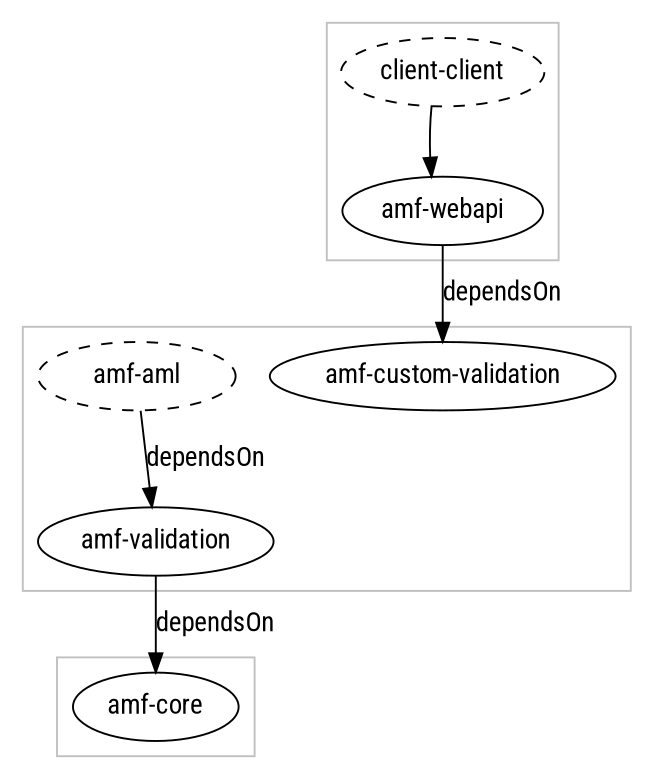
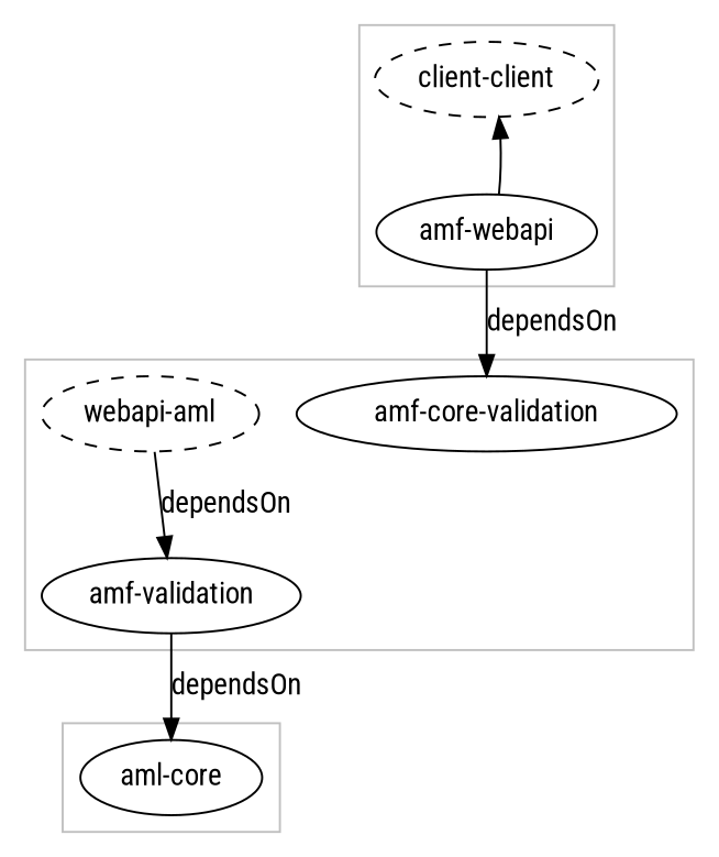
  digraph {
    fontname="Roboto Condensed"
    node [fontname="Roboto Condensed"]
    edge [fontname="Roboto Condensed"]
-   "amf-custom-validation"
-   "amf-aml" [style=dashed]
+   "amf-custom-validation" [label="amf-core-validation"]
+   "amf-aml" [style=dashed label="webapi-aml"]
    "amf-validation"
    n4 [label="client-client" style=dashed]
    "amf-webapi"
-   "amf-core"
+   "amf-core" [label="aml-core"]
    subgraph cluster_1 {
      color=gray
      "amf-custom-validation"
      "amf-aml"
      "amf-validation"
    }
    subgraph cluster_2 {
      color=gray
      n4
      "amf-webapi"
    }
    subgraph cluster_3 {
      color=gray
      "amf-core"
    }
    "amf-aml" -> "amf-validation" [label=dependsOn]
    "amf-validation" -> "amf-core" [label=dependsOn]
-   n4 -> "amf-webapi"
+   "amf-webapi" -> n4
    "amf-webapi" -> "amf-custom-validation" [label=dependsOn]
  }
